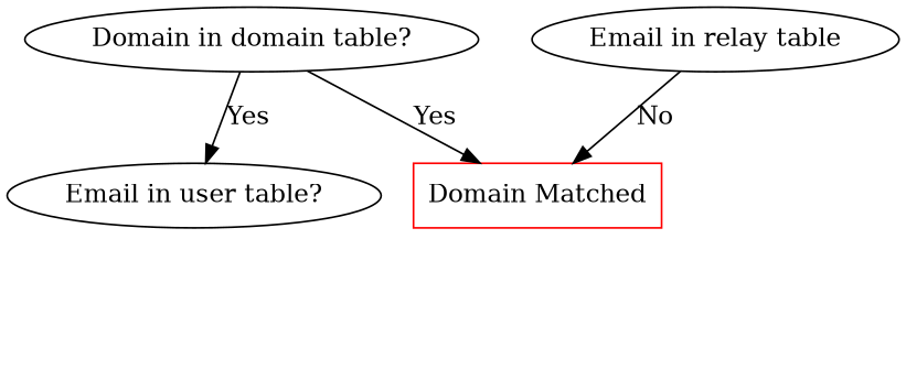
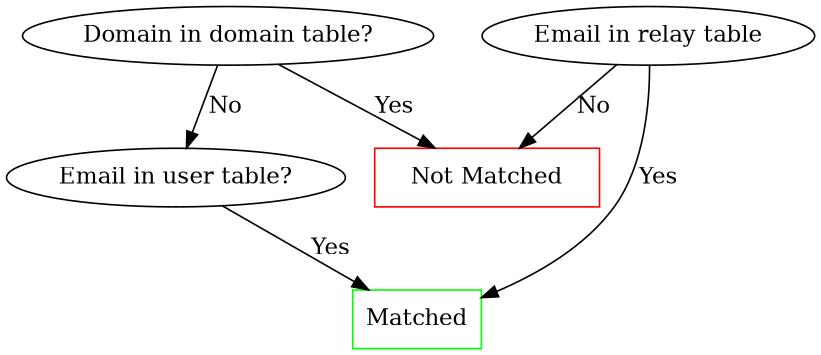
  digraph {
-   "Not Matched" [color=Red shape=box label="Domain Matched"]
+   "Not Matched" [color=Red shape=box]
    "Domain in domain table?"
    "Email in user table?"
+   Matched [color=Green shape=box]
    "Email in relay table"
    "Domain in domain table?" -> "Not Matched" [label=Yes]
-   "Domain in domain table?" -> "Email in user table?" [label=Yes]
+   "Domain in domain table?" -> "Email in user table?" [label=No]
+   "Email in user table?" -> Matched [label=Yes]
    "Email in relay table" -> "Not Matched" [label=No]
+   "Email in relay table" -> Matched [label=Yes]
  }
